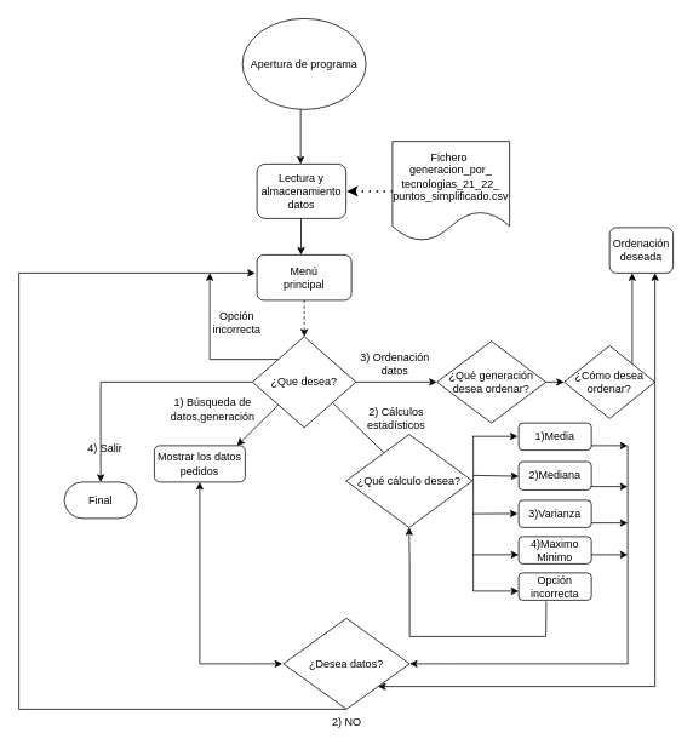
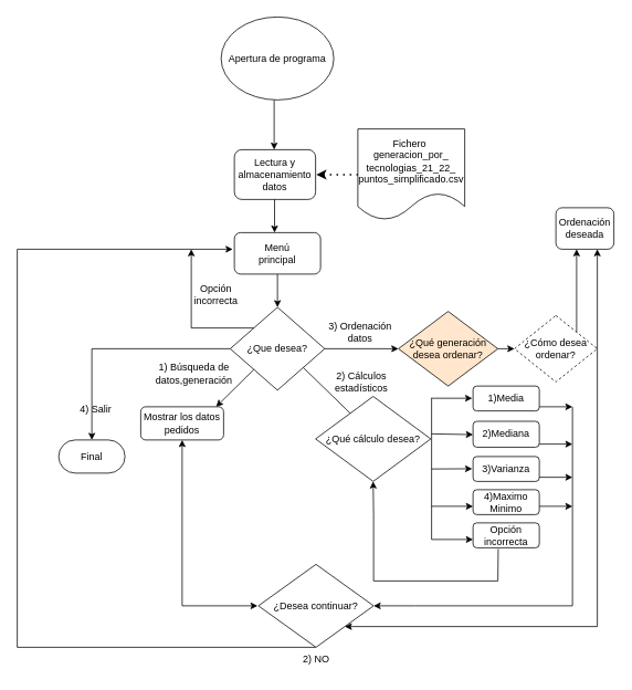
  <mxCell id="0" />
  <mxCell id="1" parent="0" />
- <mxCell id="2" value="" style="edgeStyle=orthogonalEdgeStyle;rounded=0;orthogonalLoop=1;jettySize=auto;html=1;dashed=1;" parent="1" source="3" target="5" edge="1"><mxGeometry relative="1" as="geometry" /></mxCell>
+ <mxCell id="2" value="" style="edgeStyle=orthogonalEdgeStyle;rounded=0;orthogonalLoop=1;jettySize=auto;html=1;" parent="1" source="3" target="5" edge="1"><mxGeometry relative="1" as="geometry" /></mxCell>
  <mxCell id="3" value="Menú&lt;br&gt;principal" style="rounded=1;whiteSpace=wrap;html=1;fontSize=12;glass=0;strokeWidth=1;shadow=0;" parent="1" vertex="1"><mxGeometry x="282" y="280" width="104" height="50" as="geometry" /></mxCell>
  <mxCell id="4" value="Apertura de programa" style="ellipse;whiteSpace=wrap;html=1;" parent="1" vertex="1"><mxGeometry x="266" y="20" width="136" height="100" as="geometry" /></mxCell>
  <mxCell id="5" value="¿Que desea?" style="rhombus;whiteSpace=wrap;html=1;" parent="1" vertex="1"><mxGeometry x="277" y="370" width="114" height="100" as="geometry" /></mxCell>
  <mxCell id="6" value="" style="endArrow=classic;html=1;rounded=0;exitX=0;exitY=1;exitDx=0;exitDy=0;" parent="1" source="5" edge="1"><mxGeometry width="50" height="50" relative="1" as="geometry"><mxPoint x="310" y="440" as="sourcePoint" /><mxPoint x="260" y="490" as="targetPoint" /><Array as="points" /></mxGeometry></mxCell>
  <mxCell id="7" value="1) Búsqueda de datos,generación" style="text;html=1;strokeColor=none;fillColor=none;align=center;verticalAlign=middle;whiteSpace=wrap;rounded=0;" parent="1" vertex="1"><mxGeometry x="185" y="410" width="97" height="80" as="geometry" /></mxCell>
  <mxCell id="8" value="" style="endArrow=none;html=1;rounded=0;exitX=0.774;exitY=0.728;exitDx=0;exitDy=0;exitPerimeter=0;entryX=0.3;entryY=0.197;entryDx=0;entryDy=0;entryPerimeter=0;" parent="1" source="5" target="15" edge="1"><mxGeometry width="50" height="50" relative="1" as="geometry"><mxPoint x="362" y="440" as="sourcePoint" /><mxPoint x="410" y="490" as="targetPoint" /><Array as="points" /></mxGeometry></mxCell>
  <mxCell id="9" value="2) Cálculos estadísticos" style="text;html=1;strokeColor=none;fillColor=none;align=center;verticalAlign=middle;whiteSpace=wrap;rounded=0;" parent="1" vertex="1"><mxGeometry x="391" y="442.5" width="89" height="35" as="geometry" /></mxCell>
  <mxCell id="10" value="" style="endArrow=classic;html=1;rounded=0;exitX=0;exitY=0.5;exitDx=0;exitDy=0;" parent="1" source="5" edge="1"><mxGeometry width="50" height="50" relative="1" as="geometry"><mxPoint x="261.25" y="410" as="sourcePoint" /><mxPoint x="110" y="530" as="targetPoint" /><Array as="points"><mxPoint x="110" y="420" /></Array></mxGeometry></mxCell>
  <mxCell id="11" value="Final" style="rounded=1;whiteSpace=wrap;html=1;arcSize=50;" parent="1" vertex="1"><mxGeometry x="70" y="530" width="80" height="40" as="geometry" /></mxCell>
  <mxCell id="12" value="4) Salir" style="text;html=1;strokeColor=none;fillColor=none;align=center;verticalAlign=middle;whiteSpace=wrap;rounded=0;" parent="1" vertex="1"><mxGeometry x="85" y="477.5" width="60" height="30" as="geometry" /></mxCell>
  <mxCell id="13" value="Mostrar los datos pedidos" style="rounded=1;whiteSpace=wrap;html=1;" parent="1" vertex="1"><mxGeometry x="169" y="490" width="100" height="40" as="geometry" /></mxCell>
  <mxCell id="14" value="Fichero&amp;nbsp;&lt;br&gt;generacion_por_&lt;br&gt;tecnologias_21_22_&lt;br&gt;puntos_simplificado.csv" style="shape=document;whiteSpace=wrap;html=1;boundedLbl=1;" parent="1" vertex="1"><mxGeometry x="431" y="155" width="129" height="110" as="geometry" /></mxCell>
  <mxCell id="15" value="¿Qué cálculo desea?" style="rhombus;whiteSpace=wrap;html=1;" parent="1" vertex="1"><mxGeometry x="380" y="477.5" width="139" height="102.5" as="geometry" /></mxCell>
  <mxCell id="16" value="" style="endArrow=classic;html=1;rounded=0;exitX=0.5;exitY=1;exitDx=0;exitDy=0;startArrow=classic;startFill=1;" parent="1" source="13" edge="1"><mxGeometry width="50" height="50" relative="1" as="geometry"><mxPoint x="169" y="580" as="sourcePoint" /><mxPoint x="310" y="730" as="targetPoint" /><Array as="points"><mxPoint x="219" y="730" /><mxPoint x="270" y="730" /></Array></mxGeometry></mxCell>
- <mxCell id="17" value="¿Desea datos?" style="rhombus;whiteSpace=wrap;html=1;" parent="1" vertex="1"><mxGeometry x="311" y="680" width="139" height="100" as="geometry" /></mxCell>
+ <mxCell id="17" value="¿Desea continuar?" style="rhombus;whiteSpace=wrap;html=1;" parent="1" vertex="1"><mxGeometry x="311" y="680" width="139" height="100" as="geometry" /></mxCell>
  <mxCell id="18" value="" style="endArrow=classic;html=1;rounded=0;" parent="1" edge="1"><mxGeometry width="50" height="50" relative="1" as="geometry"><mxPoint x="380" y="780" as="sourcePoint" /><mxPoint x="280" y="300" as="targetPoint" /><Array as="points"><mxPoint x="20" y="780" /><mxPoint x="20" y="300" /></Array></mxGeometry></mxCell>
  <mxCell id="19" value="2) NO" style="text;html=1;strokeColor=none;fillColor=none;align=center;verticalAlign=middle;whiteSpace=wrap;rounded=0;" parent="1" vertex="1"><mxGeometry x="350.5" y="780" width="60" height="30" as="geometry" /></mxCell>
  <mxCell id="20" value="" style="endArrow=classic;html=1;rounded=0;" parent="1" edge="1"><mxGeometry width="50" height="50" relative="1" as="geometry"><mxPoint x="391" y="420" as="sourcePoint" /><mxPoint x="480" y="420" as="targetPoint" /></mxGeometry></mxCell>
  <mxCell id="21" value="3) Ordenación datos" style="text;html=1;strokeColor=none;fillColor=none;align=center;verticalAlign=middle;whiteSpace=wrap;rounded=0;" parent="1" vertex="1"><mxGeometry x="380" y="380" width="108" height="40" as="geometry" /></mxCell>
- <mxCell id="22" value="¿Qué generación desea ordenar?" style="rhombus;whiteSpace=wrap;html=1;" parent="1" vertex="1"><mxGeometry x="480" y="375" width="120" height="90" as="geometry" /></mxCell>
+ <mxCell id="22" value="¿Qué generación desea ordenar?" style="rhombus;whiteSpace=wrap;html=1;fillColor=#ffe6cc;" parent="1" vertex="1"><mxGeometry x="480" y="375" width="120" height="90" as="geometry" /></mxCell>
  <mxCell id="23" value="Ordenación deseada" style="rounded=1;whiteSpace=wrap;html=1;" parent="1" vertex="1"><mxGeometry x="670" y="250" width="70" height="50" as="geometry" /></mxCell>
  <mxCell id="24" value="" style="endArrow=classic;html=1;rounded=0;entryX=0;entryY=0.5;entryDx=0;entryDy=0;" parent="1" target="25" edge="1"><mxGeometry width="50" height="50" relative="1" as="geometry"><mxPoint x="600" y="420" as="sourcePoint" /><mxPoint x="620" y="400" as="targetPoint" /></mxGeometry></mxCell>
- <mxCell id="25" value="¿Cómo desea ordenar?" style="rhombus;whiteSpace=wrap;html=1;" parent="1" vertex="1"><mxGeometry x="620" y="380" width="100" height="80" as="geometry" /></mxCell>
+ <mxCell id="25" value="¿Cómo desea ordenar?" style="rhombus;whiteSpace=wrap;html=1;dashed=1;" parent="1" vertex="1"><mxGeometry x="620" y="380" width="100" height="80" as="geometry" /></mxCell>
  <mxCell id="26" value="" style="endArrow=classic;html=1;rounded=0;exitX=1;exitY=0;exitDx=0;exitDy=0;" parent="1" source="25" edge="1"><mxGeometry width="50" height="50" relative="1" as="geometry"><mxPoint x="690" y="400" as="sourcePoint" /><mxPoint x="695" y="300" as="targetPoint" /></mxGeometry></mxCell>
  <mxCell id="27" value="" style="endArrow=classic;startArrow=classic;html=1;rounded=0;exitX=1;exitY=1;exitDx=0;exitDy=0;" parent="1" source="17" edge="1"><mxGeometry width="50" height="50" relative="1" as="geometry"><mxPoint x="720" y="790" as="sourcePoint" /><mxPoint x="720" y="300" as="targetPoint" /><Array as="points"><mxPoint x="720" y="755" /></Array></mxGeometry></mxCell>
  <mxCell id="28" value="" style="endArrow=classic;html=1;rounded=0;" parent="1" edge="1"><mxGeometry width="50" height="50" relative="1" as="geometry"><mxPoint x="330" y="120" as="sourcePoint" /><mxPoint x="330" y="180" as="targetPoint" /><Array as="points"><mxPoint x="330" y="120" /></Array></mxGeometry></mxCell>
  <mxCell id="29" value="Lectura y almacenamiento datos" style="rounded=1;whiteSpace=wrap;html=1;" parent="1" vertex="1"><mxGeometry x="282" y="180" width="98" height="60" as="geometry" /></mxCell>
  <mxCell id="30" value="" style="endArrow=none;dashed=1;html=1;dashPattern=1 3;strokeWidth=2;rounded=0;entryX=0;entryY=0.5;entryDx=0;entryDy=0;startArrow=classic;startFill=1;" parent="1" target="14" edge="1"><mxGeometry width="50" height="50" relative="1" as="geometry"><mxPoint x="381" y="210" as="sourcePoint" /><mxPoint x="431" y="160" as="targetPoint" /></mxGeometry></mxCell>
  <mxCell id="31" value="" style="endArrow=classic;html=1;rounded=0;entryX=0.5;entryY=0;entryDx=0;entryDy=0;" parent="1" edge="1"><mxGeometry width="50" height="50" relative="1" as="geometry"><mxPoint x="330.5" y="240" as="sourcePoint" /><mxPoint x="330.5" y="280" as="targetPoint" /></mxGeometry></mxCell>
  <mxCell id="32" value="" style="endArrow=classic;html=1;rounded=0;exitX=0;exitY=0;exitDx=0;exitDy=0;" edge="1" parent="1" source="5"><mxGeometry width="50" height="50" relative="1" as="geometry"><mxPoint x="208.5" y="390" as="sourcePoint" /><mxPoint x="230" y="300" as="targetPoint" /><Array as="points"><mxPoint x="230" y="395" /></Array></mxGeometry></mxCell>
  <mxCell id="33" value="Opción incorrecta" style="text;html=1;strokeColor=none;fillColor=none;align=center;verticalAlign=middle;whiteSpace=wrap;rounded=0;" vertex="1" parent="1"><mxGeometry x="230" y="340" width="60" height="30" as="geometry" /></mxCell>
  <mxCell id="34" value="1)Media" style="rounded=1;whiteSpace=wrap;html=1;" vertex="1" parent="1"><mxGeometry x="570" y="465" width="80" height="30" as="geometry" /></mxCell>
  <mxCell id="35" value="2)Mediana" style="rounded=1;whiteSpace=wrap;html=1;" vertex="1" parent="1"><mxGeometry x="570" y="507.5" width="80" height="31.25" as="geometry" /></mxCell>
  <mxCell id="36" value="3)Varianza" style="rounded=1;whiteSpace=wrap;html=1;" vertex="1" parent="1"><mxGeometry x="570" y="550" width="80" height="30" as="geometry" /></mxCell>
  <mxCell id="37" value="4)Maximo Minimo" style="rounded=1;whiteSpace=wrap;html=1;" vertex="1" parent="1"><mxGeometry x="570" y="590" width="80" height="30" as="geometry" /></mxCell>
  <mxCell id="38" value="Opción incorrecta" style="rounded=1;whiteSpace=wrap;html=1;" vertex="1" parent="1"><mxGeometry x="570" y="630" width="80" height="30" as="geometry" /></mxCell>
  <mxCell id="39" value="" style="endArrow=none;html=1;rounded=0;" edge="1" parent="1"><mxGeometry width="50" height="50" relative="1" as="geometry"><mxPoint x="520" y="650" as="sourcePoint" /><mxPoint x="520" y="480" as="targetPoint" /><Array as="points"><mxPoint x="520" y="528.75" /></Array></mxGeometry></mxCell>
  <mxCell id="40" value="" style="endArrow=classic;html=1;rounded=0;entryX=0;entryY=0.5;entryDx=0;entryDy=0;" edge="1" parent="1"><mxGeometry width="50" height="50" relative="1" as="geometry"><mxPoint x="519" y="479.71" as="sourcePoint" /><mxPoint x="569" y="479.71" as="targetPoint" /></mxGeometry></mxCell>
  <mxCell id="41" value="" style="endArrow=classic;html=1;rounded=0;entryX=0;entryY=0.75;entryDx=0;entryDy=0;" edge="1" parent="1"><mxGeometry width="50" height="50" relative="1" as="geometry"><mxPoint x="520" y="522.66" as="sourcePoint" /><mxPoint x="570" y="523.597" as="targetPoint" /></mxGeometry></mxCell>
  <mxCell id="42" value="" style="endArrow=classic;html=1;rounded=0;entryX=0;entryY=0.75;entryDx=0;entryDy=0;" edge="1" parent="1"><mxGeometry width="50" height="50" relative="1" as="geometry"><mxPoint x="520" y="565" as="sourcePoint" /><mxPoint x="569" y="564.75" as="targetPoint" /></mxGeometry></mxCell>
  <mxCell id="43" value="" style="endArrow=classic;html=1;rounded=0;" edge="1" parent="1"><mxGeometry width="50" height="50" relative="1" as="geometry"><mxPoint x="520" y="610" as="sourcePoint" /><mxPoint x="570" y="610" as="targetPoint" /></mxGeometry></mxCell>
  <mxCell id="44" value="" style="endArrow=classic;html=1;rounded=0;entryX=0;entryY=1;entryDx=0;entryDy=0;" edge="1" parent="1"><mxGeometry width="50" height="50" relative="1" as="geometry"><mxPoint x="520" y="650" as="sourcePoint" /><mxPoint x="570" y="650" as="targetPoint" /></mxGeometry></mxCell>
  <mxCell id="45" value="" style="endArrow=classic;html=1;rounded=0;entryX=0.5;entryY=1;entryDx=0;entryDy=0;exitX=0.38;exitY=1.047;exitDx=0;exitDy=0;exitPerimeter=0;" edge="1" parent="1" source="38" target="15"><mxGeometry width="50" height="50" relative="1" as="geometry"><mxPoint x="601" y="670" as="sourcePoint" /><mxPoint x="470" y="590" as="targetPoint" /><Array as="points"><mxPoint x="600" y="700" /><mxPoint x="450" y="700" /><mxPoint x="450" y="620" /></Array></mxGeometry></mxCell>
  <mxCell id="46" value="" style="endArrow=classic;html=1;rounded=0;" edge="1" parent="1"><mxGeometry width="50" height="50" relative="1" as="geometry"><mxPoint x="650" y="490" as="sourcePoint" /><mxPoint x="690" y="490" as="targetPoint" /></mxGeometry></mxCell>
  <mxCell id="47" value="" style="endArrow=none;html=1;rounded=0;exitX=1;exitY=0.5;exitDx=0;exitDy=0;startArrow=classic;startFill=1;" edge="1" parent="1" source="17"><mxGeometry width="50" height="50" relative="1" as="geometry"><mxPoint x="460" y="720" as="sourcePoint" /><mxPoint x="690" y="490" as="targetPoint" /><Array as="points"><mxPoint x="500" y="730" /><mxPoint x="690" y="730" /></Array></mxGeometry></mxCell>
  <mxCell id="48" value="" style="endArrow=classic;html=1;rounded=0;" edge="1" parent="1"><mxGeometry width="50" height="50" relative="1" as="geometry"><mxPoint x="650" y="535" as="sourcePoint" /><mxPoint x="690" y="535" as="targetPoint" /></mxGeometry></mxCell>
  <mxCell id="49" value="" style="endArrow=classic;html=1;rounded=0;" edge="1" parent="1"><mxGeometry width="50" height="50" relative="1" as="geometry"><mxPoint x="650" y="575" as="sourcePoint" /><mxPoint x="690" y="575" as="targetPoint" /></mxGeometry></mxCell>
  <mxCell id="50" value="" style="endArrow=classic;html=1;rounded=0;" edge="1" parent="1"><mxGeometry width="50" height="50" relative="1" as="geometry"><mxPoint x="650" y="610" as="sourcePoint" /><mxPoint x="690" y="610" as="targetPoint" /></mxGeometry></mxCell>
